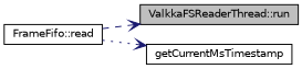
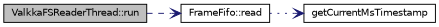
  digraph {
    rankdir=LR
    node [color=black fillcolor=white fontname=Helvetica fontsize=10 shape=record style=filled]
    edge [arrowhead=vee color=midnightblue fontname=Helvetica fontsize=10 labelfontname=Helvetica labelfontsize=10]
    n1 [fillcolor=grey75 fontcolor=black height=0.2 label="ValkkaFSReaderThread::run" width=0.4]
    n2 [height=0.2 label="FrameFifo::read" width=0.4]
    n3 [height=0.2 label=getCurrentMsTimestamp width=0.4]
-   n2 -> n1 [style=dashed]
+   n1 -> n2 [style=dashed]
    n2 -> n3 [style=dotted]
  }
